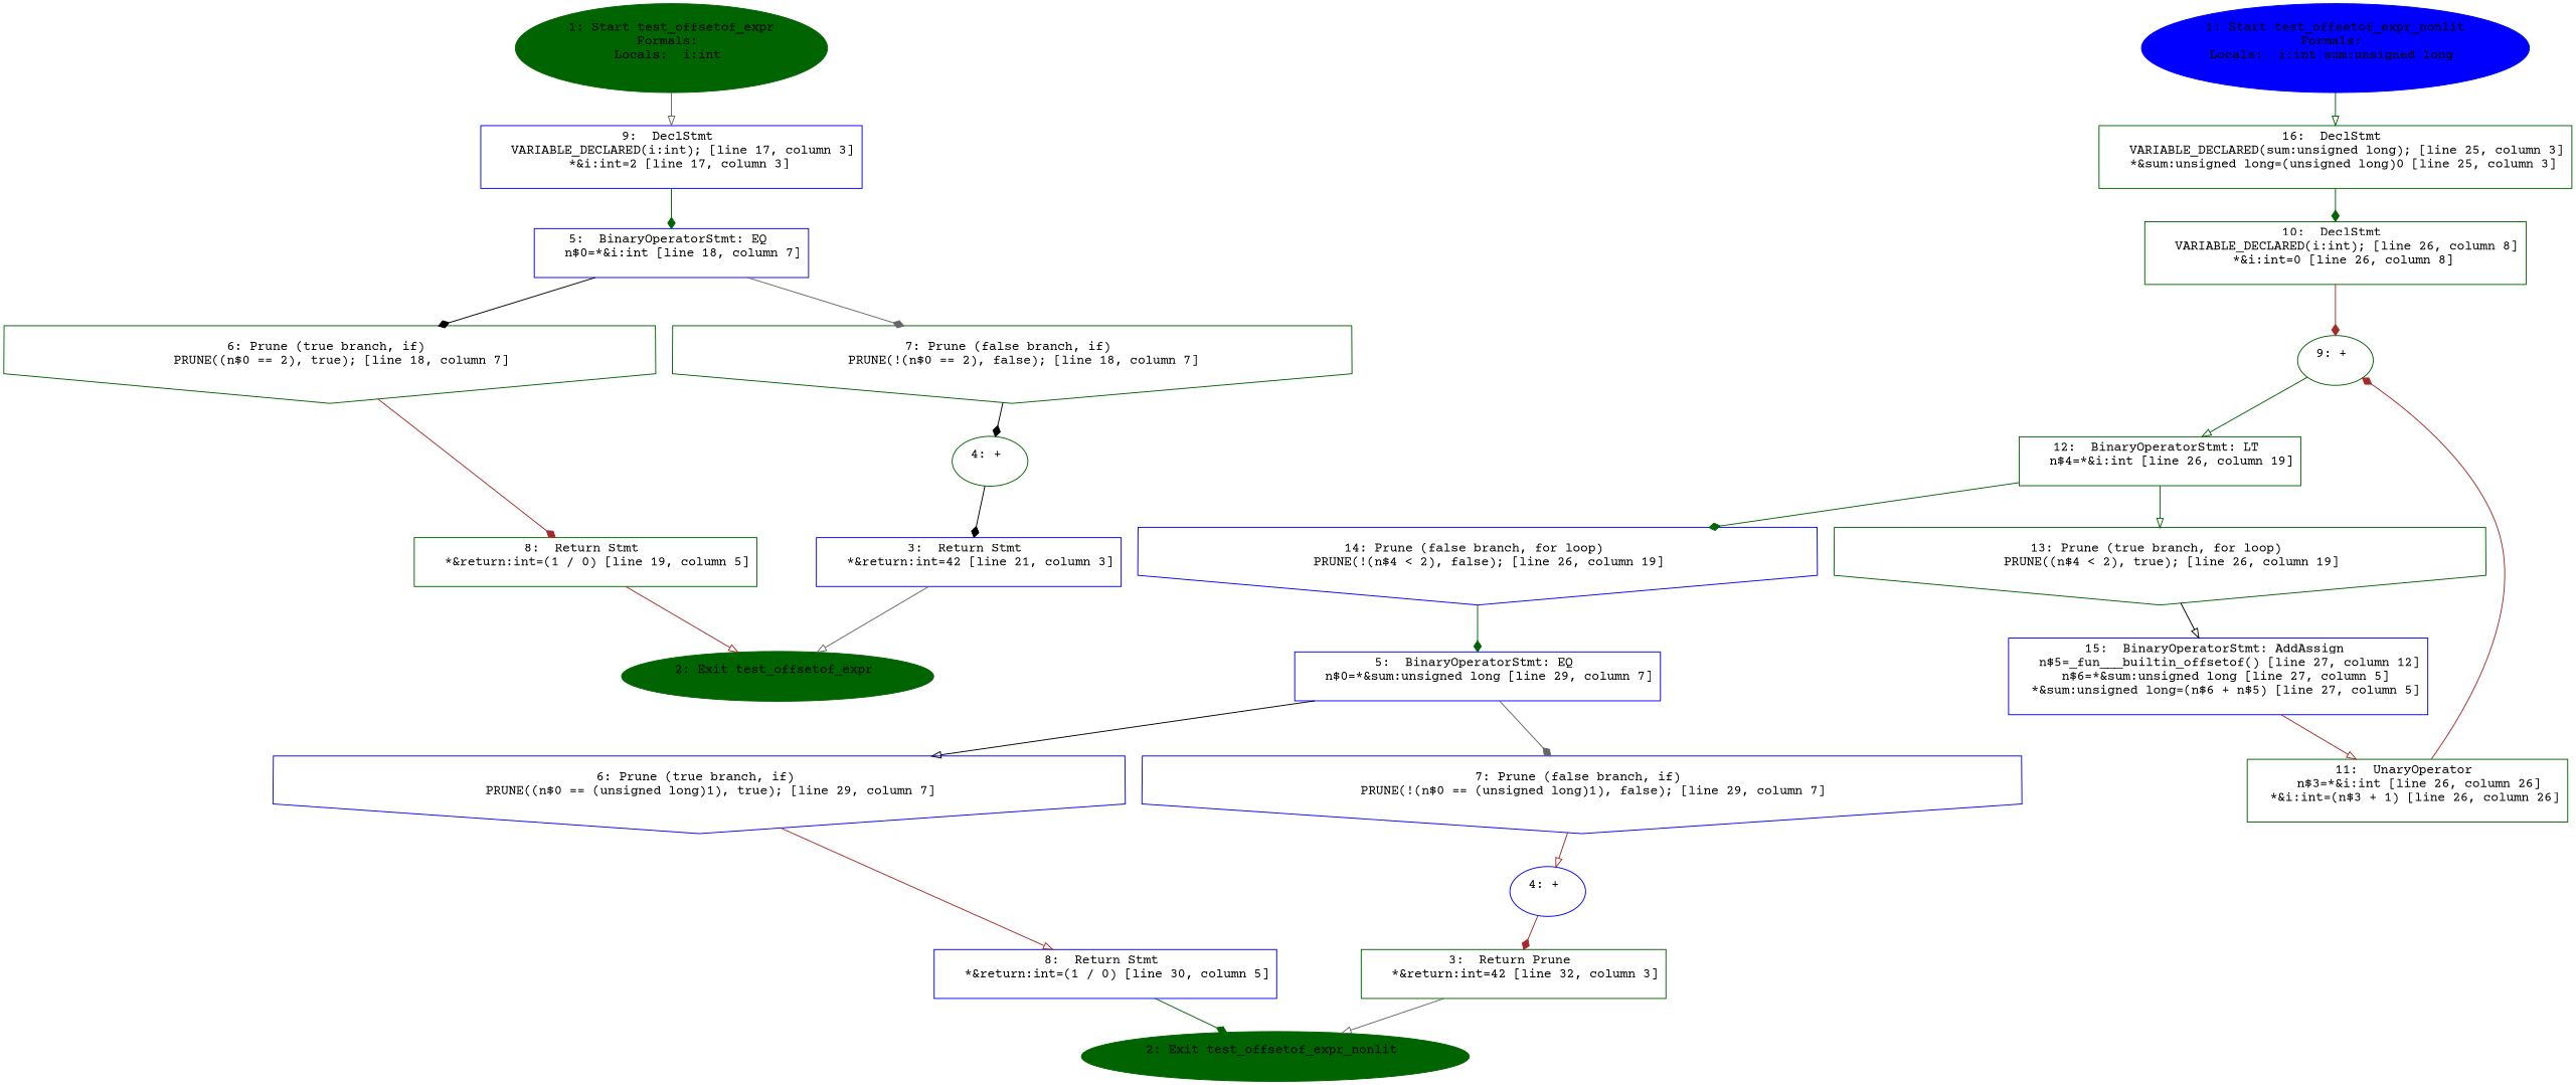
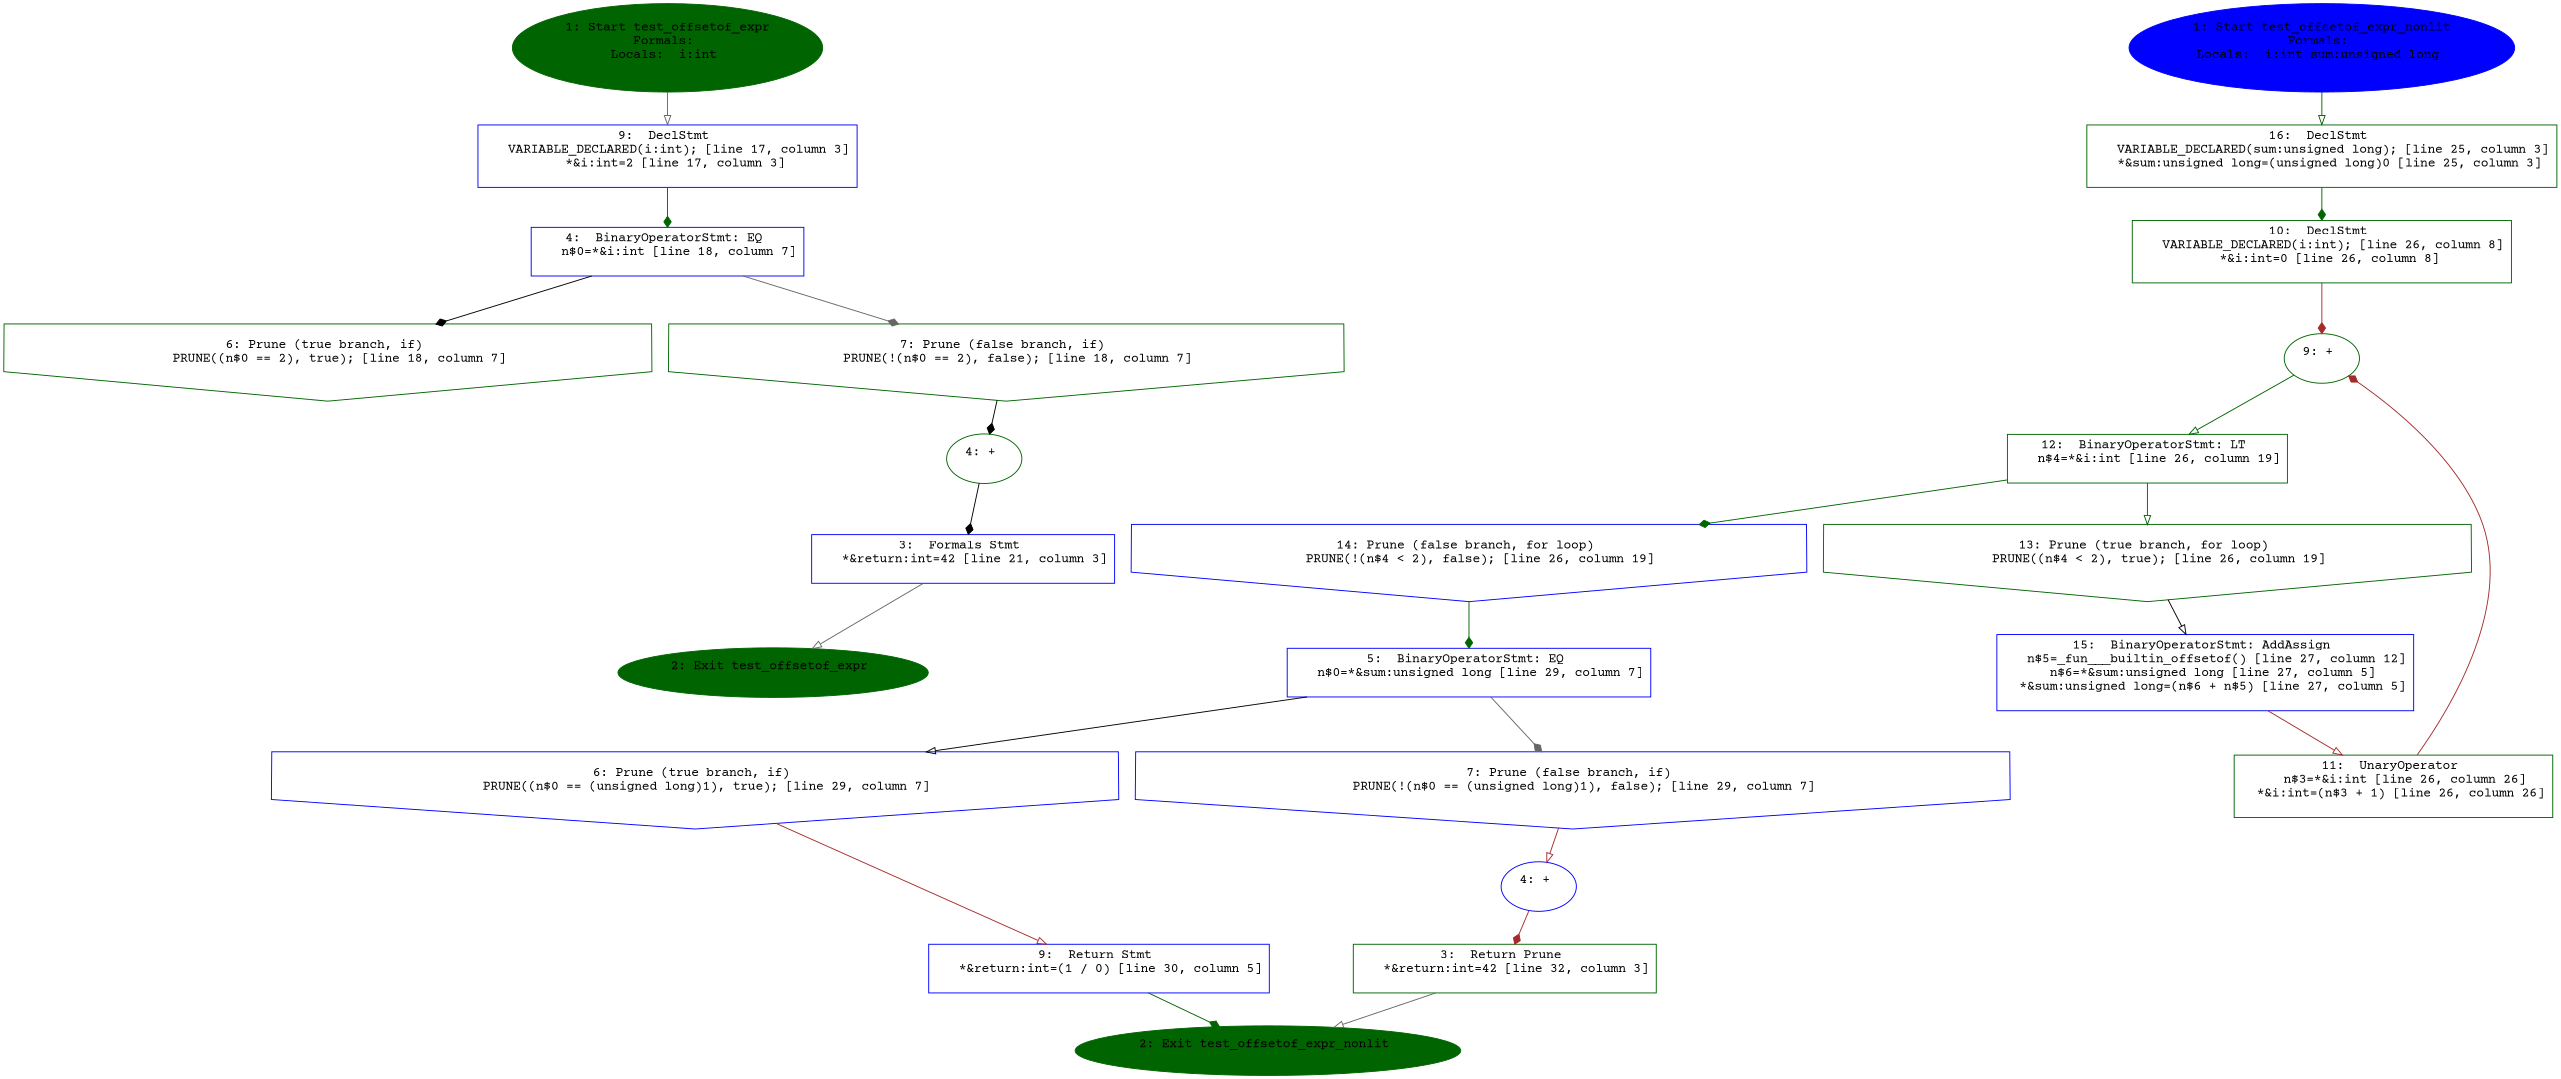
  digraph {
    fontname="Courier Prime"
    node [color=darkgreen fontname="Courier Prime" shape=box]
    edge [arrowhead=diamond color=darkgreen fontname="Courier Prime"]
    n1 [label="1: Start test_offsetof_expr\nFormals: \nLocals:  i:int \n  " style=filled shape=""]
    n2 [color=blue label="9:  DeclStmt \n   VARIABLE_DECLARED(i:int); [line 17, column 3]\n  *&i:int=2 [line 17, column 3]\n "]
-   n3 [color=blue label="5:  BinaryOperatorStmt: EQ \n   n$0=*&i:int [line 18, column 7]\n "]
+   n3 [color=blue label="4:  BinaryOperatorStmt: EQ \n   n$0=*&i:int [line 18, column 7]\n "]
    n4 [label="6: Prune (true branch, if) \n   PRUNE((n$0 == 2), true); [line 18, column 7]\n " shape=invhouse]
    n5 [label="7: Prune (false branch, if) \n   PRUNE(!(n$0 == 2), false); [line 18, column 7]\n " shape=invhouse]
    n6 [label="2: Exit test_offsetof_expr \n  " style=filled shape=""]
-   n7 [color=blue label="3:  Return Stmt \n   *&return:int=42 [line 21, column 3]\n "]
+   n7 [color=blue label="3:  Formals Stmt \n   *&return:int=42 [line 21, column 3]\n "]
    n8 [label="4: + \n  " shape=""]
-   n9 [label="8:  Return Stmt \n   *&return:int=(1 / 0) [line 19, column 5]\n "]
    n10 [color=blue label="1: Start test_offsetof_expr_nonlit\nFormals: \nLocals:  i:int sum:unsigned long \n  " style=filled shape=""]
    n11 [label="16:  DeclStmt \n   VARIABLE_DECLARED(sum:unsigned long); [line 25, column 3]\n  *&sum:unsigned long=(unsigned long)0 [line 25, column 3]\n "]
    n12 [label="10:  DeclStmt \n   VARIABLE_DECLARED(i:int); [line 26, column 8]\n  *&i:int=0 [line 26, column 8]\n "]
    n13 [label="9: + \n  " shape=""]
    n14 [label="2: Exit test_offsetof_expr_nonlit \n  " style=filled shape=""]
    n15 [label="3:  Return Prune \n   *&return:int=42 [line 32, column 3]\n "]
    n16 [color=blue label="4: + \n  " shape=""]
    n17 [color=blue label="5:  BinaryOperatorStmt: EQ \n   n$0=*&sum:unsigned long [line 29, column 7]\n "]
    n18 [color=blue label="6: Prune (true branch, if) \n   PRUNE((n$0 == (unsigned long)1), true); [line 29, column 7]\n " shape=invhouse]
    n19 [color=blue label="7: Prune (false branch, if) \n   PRUNE(!(n$0 == (unsigned long)1), false); [line 29, column 7]\n " shape=invhouse]
-   n20 [color=blue label="8:  Return Stmt \n   *&return:int=(1 / 0) [line 30, column 5]\n "]
+   n20 [color=blue label="9:  Return Stmt \n   *&return:int=(1 / 0) [line 30, column 5]\n "]
    n21 [label="12:  BinaryOperatorStmt: LT \n   n$4=*&i:int [line 26, column 19]\n "]
    n22 [label="13: Prune (true branch, for loop) \n   PRUNE((n$4 < 2), true); [line 26, column 19]\n " shape=invhouse]
    n23 [color=blue label="14: Prune (false branch, for loop) \n   PRUNE(!(n$4 < 2), false); [line 26, column 19]\n " shape=invhouse]
    n24 [color=blue label="15:  BinaryOperatorStmt: AddAssign \n   n$5=_fun___builtin_offsetof() [line 27, column 12]\n  n$6=*&sum:unsigned long [line 27, column 5]\n  *&sum:unsigned long=(n$6 + n$5) [line 27, column 5]\n "]
    n25 [label="11:  UnaryOperator \n   n$3=*&i:int [line 26, column 26]\n  *&i:int=(n$3 + 1) [line 26, column 26]\n "]
    n1 -> n2 [arrowhead=onormal color=gray40]
    n2 -> n3
    n3 -> n4 [color=black]
    n3 -> n5 [color=gray40]
-   n4 -> n9 [color=brown]
    n5 -> n8 [color=black]
    n7 -> n6 [arrowhead=onormal color=gray40]
    n8 -> n7 [color=black]
-   n9 -> n6 [arrowhead=onormal color=brown]
    n10 -> n11 [arrowhead=onormal]
    n11 -> n12
    n12 -> n13 [color=brown]
    n13 -> n21 [arrowhead=onormal]
    n15 -> n14 [arrowhead=onormal color=gray40]
    n16 -> n15 [color=brown]
    n17 -> n18 [arrowhead=onormal color=black]
    n17 -> n19 [color=gray40]
    n18 -> n20 [arrowhead=onormal color=brown]
    n19 -> n16 [arrowhead=onormal color=brown]
    n20 -> n14
    n21 -> n22 [arrowhead=onormal]
    n21 -> n23
    n22 -> n24 [arrowhead=onormal color=black]
    n23 -> n17
    n24 -> n25 [arrowhead=onormal color=brown]
    n25 -> n13 [color=brown]
  }
